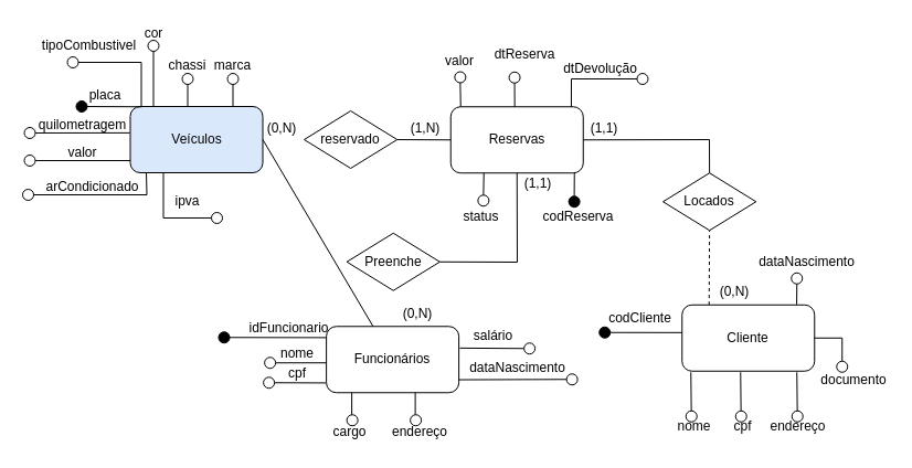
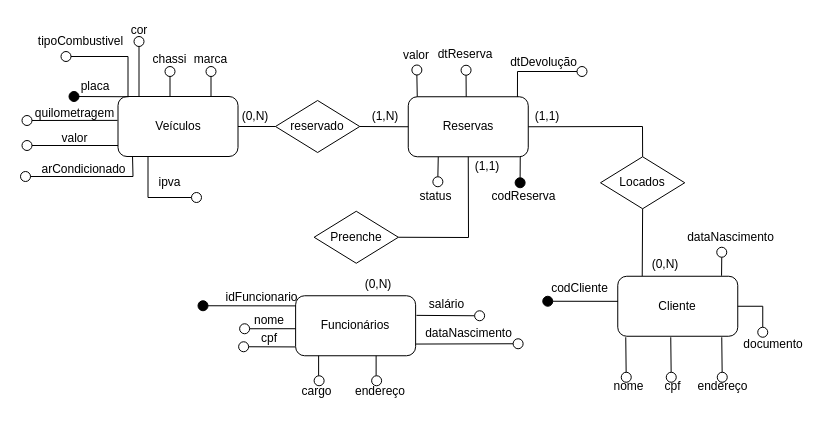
  <mxCell id="0" />
  <mxCell id="1" parent="0" />
- <mxCell id="2" value="Veículos" style="rounded=1;whiteSpace=wrap;html=1;fillColor=#dae8fc;" parent="1" vertex="1"><mxGeometry x="117.5" y="96" width="120" height="60" as="geometry" /></mxCell>
+ <mxCell id="2" value="Veículos" style="rounded=1;whiteSpace=wrap;html=1;" parent="1" vertex="1"><mxGeometry x="117.5" y="96" width="120" height="60" as="geometry" /></mxCell>
  <mxCell id="3" value="" style="endArrow=none;html=1;rounded=0;" parent="1" edge="1"><mxGeometry width="50" height="50" relative="1" as="geometry"><mxPoint x="127.5" y="96" as="sourcePoint" /><mxPoint x="69.5" y="56" as="targetPoint" /><Array as="points"><mxPoint x="127.5" y="56" /></Array></mxGeometry></mxCell>
  <mxCell id="4" value="placa" style="text;html=1;align=center;verticalAlign=middle;whiteSpace=wrap;rounded=0;" parent="1" vertex="1"><mxGeometry x="75" y="76" width="40" height="20" as="geometry" /></mxCell>
  <mxCell id="5" value="chassi" style="text;html=1;align=center;verticalAlign=middle;whiteSpace=wrap;rounded=0;" parent="1" vertex="1"><mxGeometry x="150" y="49" width="39" height="20" as="geometry" /></mxCell>
  <mxCell id="6" value="" style="endArrow=none;html=1;rounded=0;exitX=0.25;exitY=0;exitDx=0;exitDy=0;" parent="1" edge="1"><mxGeometry width="50" height="50" relative="1" as="geometry"><mxPoint x="169.5" y="96" as="sourcePoint" /><mxPoint x="169.5" y="76" as="targetPoint" /></mxGeometry></mxCell>
  <mxCell id="7" value="" style="ellipse;whiteSpace=wrap;html=1;aspect=fixed;" parent="1" vertex="1"><mxGeometry x="164.5" y="66" width="10" height="10" as="geometry" /></mxCell>
  <mxCell id="8" value="tipoCombustivel" style="text;html=1;align=center;verticalAlign=middle;whiteSpace=wrap;rounded=0;" parent="1" vertex="1"><mxGeometry x="49" y="26" width="63" height="30" as="geometry" /></mxCell>
  <mxCell id="9" value="ipva" style="text;html=1;align=center;verticalAlign=middle;whiteSpace=wrap;rounded=0;" parent="1" vertex="1"><mxGeometry x="150" y="172" width="39" height="20" as="geometry" /></mxCell>
  <mxCell id="10" value="" style="endArrow=none;html=1;rounded=0;entryX=0;entryY=0.5;entryDx=0;entryDy=0;exitX=0.25;exitY=1;exitDx=0;exitDy=0;" parent="1" source="2" target="11" edge="1"><mxGeometry width="50" height="50" relative="1" as="geometry"><mxPoint x="191" y="96" as="sourcePoint" /><mxPoint x="191" y="36" as="targetPoint" /><Array as="points"><mxPoint x="147.5" y="197" /></Array></mxGeometry></mxCell>
  <mxCell id="11" value="" style="ellipse;whiteSpace=wrap;html=1;aspect=fixed;" parent="1" vertex="1"><mxGeometry x="191" y="192" width="10" height="10" as="geometry" /></mxCell>
  <mxCell id="12" value="" style="endArrow=none;html=1;rounded=0;entryX=0.5;entryY=1;entryDx=0;entryDy=0;exitX=0.25;exitY=0;exitDx=0;exitDy=0;" parent="1" target="13" edge="1"><mxGeometry width="50" height="50" relative="1" as="geometry"><mxPoint x="138.5" y="96" as="sourcePoint" /><mxPoint x="138.5" y="36" as="targetPoint" /></mxGeometry></mxCell>
  <mxCell id="13" value="" style="ellipse;whiteSpace=wrap;html=1;aspect=fixed;" parent="1" vertex="1"><mxGeometry x="133.5" y="36" width="10" height="10" as="geometry" /></mxCell>
  <mxCell id="14" value="" style="ellipse;whiteSpace=wrap;html=1;aspect=fixed;" parent="1" vertex="1"><mxGeometry x="60.5" y="51" width="10" height="10" as="geometry" /></mxCell>
  <mxCell id="15" value="cor" style="text;html=1;align=center;verticalAlign=middle;whiteSpace=wrap;rounded=0;" parent="1" vertex="1"><mxGeometry x="123.5" y="20" width="30" height="20" as="geometry" /></mxCell>
  <mxCell id="16" value="marca" style="text;html=1;align=center;verticalAlign=middle;whiteSpace=wrap;rounded=0;" parent="1" vertex="1"><mxGeometry x="191" y="49" width="39" height="20" as="geometry" /></mxCell>
  <mxCell id="17" value="" style="endArrow=none;html=1;rounded=0;exitX=0.25;exitY=0;exitDx=0;exitDy=0;" parent="1" edge="1"><mxGeometry width="50" height="50" relative="1" as="geometry"><mxPoint x="210.5" y="96" as="sourcePoint" /><mxPoint x="210.5" y="76" as="targetPoint" /></mxGeometry></mxCell>
  <mxCell id="18" value="" style="ellipse;whiteSpace=wrap;html=1;aspect=fixed;" parent="1" vertex="1"><mxGeometry x="205.5" y="66" width="10" height="10" as="geometry" /></mxCell>
  <mxCell id="19" value="" style="endArrow=none;html=1;rounded=0;entryX=0;entryY=0.5;entryDx=0;entryDy=0;exitX=-0.004;exitY=0.398;exitDx=0;exitDy=0;exitPerimeter=0;" parent="1" source="2" target="20" edge="1"><mxGeometry width="50" height="50" relative="1" as="geometry"><mxPoint x="57.5" y="126" as="sourcePoint" /><mxPoint x="117.5" y="126" as="targetPoint" /></mxGeometry></mxCell>
  <mxCell id="20" value="" style="ellipse;whiteSpace=wrap;html=1;aspect=fixed;" parent="1" vertex="1"><mxGeometry x="21.5" y="115" width="10" height="10" as="geometry" /></mxCell>
  <mxCell id="21" value="quilometragem" style="text;html=1;align=center;verticalAlign=middle;whiteSpace=wrap;rounded=0;" parent="1" vertex="1"><mxGeometry x="40.5" y="100" width="67" height="26" as="geometry" /></mxCell>
  <mxCell id="22" value="" style="endArrow=none;html=1;rounded=0;entryX=0;entryY=0.5;entryDx=0;entryDy=0;exitX=-0.004;exitY=0.398;exitDx=0;exitDy=0;exitPerimeter=0;" parent="1" target="23" edge="1"><mxGeometry width="50" height="50" relative="1" as="geometry"><mxPoint x="117.5" y="145" as="sourcePoint" /><mxPoint x="117.5" y="151" as="targetPoint" /></mxGeometry></mxCell>
  <mxCell id="23" value="" style="ellipse;whiteSpace=wrap;html=1;aspect=fixed;" parent="1" vertex="1"><mxGeometry x="21.5" y="140" width="10" height="10" as="geometry" /></mxCell>
  <mxCell id="24" value="valor" style="text;html=1;align=center;verticalAlign=middle;whiteSpace=wrap;rounded=0;" parent="1" vertex="1"><mxGeometry x="40.5" y="125" width="67" height="26" as="geometry" /></mxCell>
  <mxCell id="25" value="" style="endArrow=none;html=1;rounded=0;entryX=0;entryY=0.5;entryDx=0;entryDy=0;exitX=0.121;exitY=0.993;exitDx=0;exitDy=0;exitPerimeter=0;" parent="1" source="2" target="26" edge="1"><mxGeometry width="50" height="50" relative="1" as="geometry"><mxPoint x="127.5" y="176" as="sourcePoint" /><mxPoint x="116" y="182" as="targetPoint" /><Array as="points"><mxPoint x="132.5" y="176" /></Array></mxGeometry></mxCell>
  <mxCell id="26" value="" style="ellipse;whiteSpace=wrap;html=1;aspect=fixed;" parent="1" vertex="1"><mxGeometry x="20" y="171" width="10" height="10" as="geometry" /></mxCell>
  <mxCell id="27" value="arCondicionado" style="text;html=1;align=center;verticalAlign=middle;whiteSpace=wrap;rounded=0;" parent="1" vertex="1"><mxGeometry x="39" y="156" width="88.5" height="26" as="geometry" /></mxCell>
  <mxCell id="28" value="Funcionários" style="rounded=1;whiteSpace=wrap;html=1;" parent="1" vertex="1"><mxGeometry x="295.12" y="295.25" width="120" height="60" as="geometry" /></mxCell>
  <mxCell id="29" value="dataNascimento" style="text;html=1;align=center;verticalAlign=middle;whiteSpace=wrap;rounded=0;" parent="1" vertex="1"><mxGeometry x="431.37" y="323.25" width="74.5" height="20" as="geometry" /></mxCell>
  <mxCell id="30" value="" style="endArrow=none;html=1;rounded=0;exitX=1.002;exitY=0.805;exitDx=0;exitDy=0;entryX=0;entryY=0.5;entryDx=0;entryDy=0;exitPerimeter=0;" parent="1" source="28" target="31" edge="1"><mxGeometry width="50" height="50" relative="1" as="geometry"><mxPoint x="393.62" y="295.25" as="sourcePoint" /><mxPoint x="393.62" y="275.25" as="targetPoint" /></mxGeometry></mxCell>
  <mxCell id="31" value="" style="ellipse;whiteSpace=wrap;html=1;aspect=fixed;" parent="1" vertex="1"><mxGeometry x="512.62" y="338.25" width="10" height="10" as="geometry" /></mxCell>
  <mxCell id="32" value="" style="ellipse;whiteSpace=wrap;html=1;aspect=fixed;fillStyle=solid;strokeColor=#000000;fillColor=#000000;" parent="1" vertex="1"><mxGeometry x="197.5" y="300.25" width="10" height="10" as="geometry" /></mxCell>
  <mxCell id="33" value="" style="endArrow=none;html=1;rounded=0;entryX=-0.001;entryY=0.169;entryDx=0;entryDy=0;entryPerimeter=0;" parent="1" source="32" target="28" edge="1"><mxGeometry width="50" height="50" relative="1" as="geometry"><mxPoint x="577.62" y="385.25" as="sourcePoint" /><mxPoint x="527.62" y="305.25" as="targetPoint" /></mxGeometry></mxCell>
  <mxCell id="34" value="idFuncionario" style="text;html=1;align=center;verticalAlign=middle;whiteSpace=wrap;rounded=0;" parent="1" vertex="1"><mxGeometry x="223.87" y="287.25" width="74.5" height="20" as="geometry" /></mxCell>
  <mxCell id="35" value="" style="endArrow=none;html=1;rounded=0;entryX=1;entryY=0.5;entryDx=0;entryDy=0;exitX=1.031;exitY=1.164;exitDx=0;exitDy=0;exitPerimeter=0;" parent="1" source="37" target="36" edge="1"><mxGeometry width="50" height="50" relative="1" as="geometry"><mxPoint x="290" y="328" as="sourcePoint" /><mxPoint x="238.26" y="327.522" as="targetPoint" /></mxGeometry></mxCell>
  <mxCell id="36" value="" style="ellipse;whiteSpace=wrap;html=1;aspect=fixed;" parent="1" vertex="1"><mxGeometry x="239.12" y="323.25" width="10" height="10" as="geometry" /></mxCell>
  <mxCell id="37" value="nome" style="text;html=1;align=center;verticalAlign=middle;whiteSpace=wrap;rounded=0;" parent="1" vertex="1"><mxGeometry x="244.12" y="314.25" width="49.5" height="12" as="geometry" /></mxCell>
  <mxCell id="38" value="" style="endArrow=none;html=1;rounded=0;entryX=1;entryY=0.5;entryDx=0;entryDy=0;exitX=-0.004;exitY=0.853;exitDx=0;exitDy=0;exitPerimeter=0;" parent="1" source="28" target="39" edge="1"><mxGeometry width="50" height="50" relative="1" as="geometry"><mxPoint x="290" y="351" as="sourcePoint" /><mxPoint x="238.26" y="345.522" as="targetPoint" /></mxGeometry></mxCell>
  <mxCell id="39" value="" style="ellipse;whiteSpace=wrap;html=1;aspect=fixed;" parent="1" vertex="1"><mxGeometry x="238.12" y="341.25" width="10" height="10" as="geometry" /></mxCell>
  <mxCell id="40" value="cpf" style="text;html=1;align=center;verticalAlign=middle;whiteSpace=wrap;rounded=0;" parent="1" vertex="1"><mxGeometry x="244.12" y="332.25" width="49.5" height="12" as="geometry" /></mxCell>
  <mxCell id="41" value="salário" style="text;html=1;align=center;verticalAlign=middle;whiteSpace=wrap;rounded=0;" parent="1" vertex="1"><mxGeometry x="425.62" y="294.25" width="41.37" height="20" as="geometry" /></mxCell>
  <mxCell id="42" value="" style="endArrow=none;html=1;rounded=0;exitX=1.007;exitY=0.327;exitDx=0;exitDy=0;exitPerimeter=0;entryX=0;entryY=0.5;entryDx=0;entryDy=0;" parent="1" source="28" target="43" edge="1"><mxGeometry width="50" height="50" relative="1" as="geometry"><mxPoint x="313.12" y="293.75" as="sourcePoint" /><mxPoint x="313.12" y="273.75" as="targetPoint" /></mxGeometry></mxCell>
  <mxCell id="43" value="" style="ellipse;whiteSpace=wrap;html=1;aspect=fixed;" parent="1" vertex="1"><mxGeometry x="474.12" y="310.25" width="10" height="10" as="geometry" /></mxCell>
  <mxCell id="44" value="" style="endArrow=none;html=1;rounded=0;exitX=0.25;exitY=0;exitDx=0;exitDy=0;" parent="1" edge="1"><mxGeometry width="50" height="50" relative="1" as="geometry"><mxPoint x="318.12" y="375.25" as="sourcePoint" /><mxPoint x="318.12" y="355.25" as="targetPoint" /></mxGeometry></mxCell>
  <mxCell id="45" value="" style="ellipse;whiteSpace=wrap;html=1;aspect=fixed;" parent="1" vertex="1"><mxGeometry x="313.62" y="375.25" width="10" height="10" as="geometry" /></mxCell>
  <mxCell id="46" value="cargo" style="text;html=1;align=center;verticalAlign=middle;whiteSpace=wrap;rounded=0;" parent="1" vertex="1"><mxGeometry x="295.37" y="381.25" width="42.5" height="20" as="geometry" /></mxCell>
  <mxCell id="47" value="" style="endArrow=none;html=1;rounded=0;exitX=0.25;exitY=0;exitDx=0;exitDy=0;" parent="1" edge="1"><mxGeometry width="50" height="50" relative="1" as="geometry"><mxPoint x="375.62" y="375.25" as="sourcePoint" /><mxPoint x="375.62" y="355.25" as="targetPoint" /></mxGeometry></mxCell>
  <mxCell id="48" value="" style="ellipse;whiteSpace=wrap;html=1;aspect=fixed;" parent="1" vertex="1"><mxGeometry x="371.12" y="375.25" width="10" height="10" as="geometry" /></mxCell>
  <mxCell id="49" value="endereço" style="text;html=1;align=center;verticalAlign=middle;whiteSpace=wrap;rounded=0;" parent="1" vertex="1"><mxGeometry x="350.87" y="381.25" width="57.75" height="20" as="geometry" /></mxCell>
  <mxCell id="50" value="valor" style="text;html=1;align=center;verticalAlign=middle;whiteSpace=wrap;rounded=0;" parent="1" vertex="1"><mxGeometry x="399.18" y="47" width="34.38" height="15" as="geometry" /></mxCell>
  <mxCell id="51" value="Cliente" style="rounded=1;whiteSpace=wrap;html=1;" parent="1" vertex="1"><mxGeometry x="617.25" y="275.75" width="120" height="60" as="geometry" /></mxCell>
  <mxCell id="52" value="dataNascimento" style="text;html=1;align=center;verticalAlign=middle;whiteSpace=wrap;rounded=0;" parent="1" vertex="1"><mxGeometry x="692.75" y="226.75" width="74.5" height="20" as="geometry" /></mxCell>
  <mxCell id="53" value="" style="endArrow=none;html=1;rounded=0;exitX=0.865;exitY=-0.008;exitDx=0;exitDy=0;exitPerimeter=0;entryX=0.5;entryY=1;entryDx=0;entryDy=0;" parent="1" source="51" target="54" edge="1"><mxGeometry width="50" height="50" relative="1" as="geometry"><mxPoint x="722.25" y="276.75" as="sourcePoint" /><mxPoint x="722.25" y="256.75" as="targetPoint" /></mxGeometry></mxCell>
  <mxCell id="54" value="" style="ellipse;whiteSpace=wrap;html=1;aspect=fixed;" parent="1" vertex="1"><mxGeometry x="716.25" y="246.75" width="10" height="10" as="geometry" /></mxCell>
  <mxCell id="55" value="" style="ellipse;whiteSpace=wrap;html=1;aspect=fixed;fillStyle=solid;strokeColor=#000000;fillColor=#000000;direction=south;" parent="1" vertex="1"><mxGeometry x="542.25" y="295.75" width="10" height="10" as="geometry" /></mxCell>
  <mxCell id="56" value="" style="endArrow=none;html=1;rounded=0;entryX=0.002;entryY=0.418;entryDx=0;entryDy=0;entryPerimeter=0;" parent="1" source="55" target="51" edge="1"><mxGeometry width="50" height="50" relative="1" as="geometry"><mxPoint x="641.75" y="367.75" as="sourcePoint" /><mxPoint x="547.25" y="346.75" as="targetPoint" /></mxGeometry></mxCell>
  <mxCell id="57" value="codCliente" style="text;html=1;align=center;verticalAlign=middle;whiteSpace=wrap;rounded=0;" parent="1" vertex="1"><mxGeometry x="542.25" y="277.75" width="74.5" height="20" as="geometry" /></mxCell>
  <mxCell id="58" value="nome" style="text;html=1;align=center;verticalAlign=middle;whiteSpace=wrap;rounded=0;" parent="1" vertex="1"><mxGeometry x="605" y="377.75" width="47.25" height="16" as="geometry" /></mxCell>
  <mxCell id="59" value="" style="endArrow=none;html=1;rounded=0;exitX=0.25;exitY=1;exitDx=0;exitDy=0;" parent="1" edge="1"><mxGeometry width="50" height="50" relative="1" as="geometry"><mxPoint x="625.25" y="336.75" as="sourcePoint" /><mxPoint x="625.75" y="381.75" as="targetPoint" /></mxGeometry></mxCell>
  <mxCell id="60" value="" style="ellipse;whiteSpace=wrap;html=1;aspect=fixed;" parent="1" vertex="1"><mxGeometry x="620.75" y="371.75" width="10" height="10" as="geometry" /></mxCell>
  <mxCell id="61" value="cpf" style="text;html=1;align=center;verticalAlign=middle;whiteSpace=wrap;rounded=0;" parent="1" vertex="1"><mxGeometry x="648.5" y="377.75" width="47.25" height="16" as="geometry" /></mxCell>
  <mxCell id="62" value="" style="endArrow=none;html=1;rounded=0;exitX=0.25;exitY=1;exitDx=0;exitDy=0;" parent="1" edge="1"><mxGeometry width="50" height="50" relative="1" as="geometry"><mxPoint x="670.25" y="336.75" as="sourcePoint" /><mxPoint x="670.75" y="381.75" as="targetPoint" /></mxGeometry></mxCell>
  <mxCell id="63" value="" style="ellipse;whiteSpace=wrap;html=1;aspect=fixed;" parent="1" vertex="1"><mxGeometry x="665.75" y="371.75" width="10" height="10" as="geometry" /></mxCell>
  <mxCell id="64" value="" style="endArrow=none;html=1;rounded=0;exitX=0.25;exitY=1;exitDx=0;exitDy=0;" parent="1" edge="1"><mxGeometry width="50" height="50" relative="1" as="geometry"><mxPoint x="721.25" y="336.75" as="sourcePoint" /><mxPoint x="721.75" y="381.75" as="targetPoint" /></mxGeometry></mxCell>
  <mxCell id="65" value="" style="ellipse;whiteSpace=wrap;html=1;aspect=fixed;" parent="1" vertex="1"><mxGeometry x="716.75" y="371.75" width="10" height="10" as="geometry" /></mxCell>
  <mxCell id="66" value="endereço" style="text;html=1;align=center;verticalAlign=middle;whiteSpace=wrap;rounded=0;" parent="1" vertex="1"><mxGeometry x="698.63" y="377.75" width="47.25" height="16" as="geometry" /></mxCell>
  <mxCell id="67" value="" style="endArrow=none;html=1;rounded=0;exitX=1;exitY=0.5;exitDx=0;exitDy=0;entryX=0.5;entryY=0;entryDx=0;entryDy=0;" parent="1" source="51" target="68" edge="1"><mxGeometry width="50" height="50" relative="1" as="geometry"><mxPoint x="747.25" y="309.75" as="sourcePoint" /><mxPoint x="770.37" y="342.25" as="targetPoint" /><Array as="points"><mxPoint x="762.25" y="305.75" /></Array></mxGeometry></mxCell>
  <mxCell id="68" value="" style="ellipse;whiteSpace=wrap;html=1;aspect=fixed;" parent="1" vertex="1"><mxGeometry x="757.25" y="326.75" width="10" height="10" as="geometry" /></mxCell>
  <mxCell id="69" value="documento" style="text;html=1;align=center;verticalAlign=middle;whiteSpace=wrap;rounded=0;" parent="1" vertex="1"><mxGeometry x="743.25" y="336.25" width="60" height="16" as="geometry" /></mxCell>
  <mxCell id="70" value="" style="ellipse;whiteSpace=wrap;html=1;aspect=fixed;fillStyle=solid;strokeColor=#000000;fillColor=#000000;" parent="1" vertex="1"><mxGeometry x="514.62" y="177.25" width="10" height="10" as="geometry" /></mxCell>
  <mxCell id="71" value="" style="endArrow=none;html=1;rounded=0;entryX=0.75;entryY=1;entryDx=0;entryDy=0;" parent="1" source="70" edge="1"><mxGeometry width="50" height="50" relative="1" as="geometry"><mxPoint x="600.12" y="251.25" as="sourcePoint" /><mxPoint x="519.75" y="155.25" as="targetPoint" /></mxGeometry></mxCell>
  <mxCell id="72" value="codReserva" style="text;html=1;align=center;verticalAlign=middle;whiteSpace=wrap;rounded=0;" parent="1" vertex="1"><mxGeometry x="486.12" y="186.25" width="74.5" height="20" as="geometry" /></mxCell>
  <mxCell id="73" value="" style="endArrow=none;html=1;rounded=0;exitX=0.25;exitY=1;exitDx=0;exitDy=0;entryX=0.5;entryY=0;entryDx=0;entryDy=0;" parent="1" source="78" target="74" edge="1"><mxGeometry width="50" height="50" relative="1" as="geometry"><mxPoint x="443.12" y="136.5" as="sourcePoint" /><mxPoint x="441.37" y="186.25" as="targetPoint" /></mxGeometry></mxCell>
  <mxCell id="74" value="" style="ellipse;whiteSpace=wrap;html=1;aspect=fixed;" parent="1" vertex="1"><mxGeometry x="432.37" y="176.25" width="10" height="10" as="geometry" /></mxCell>
  <mxCell id="75" value="status" style="text;html=1;align=center;verticalAlign=middle;whiteSpace=wrap;rounded=0;" parent="1" vertex="1"><mxGeometry x="398.12" y="186.25" width="74.5" height="20" as="geometry" /></mxCell>
  <mxCell id="76" value="" style="ellipse;whiteSpace=wrap;html=1;aspect=fixed;fillStyle=solid;strokeColor=#000000;fillColor=#000000;" parent="1" vertex="1"><mxGeometry x="68.5" y="91" width="10" height="10" as="geometry" /></mxCell>
  <mxCell id="77" value="" style="endArrow=none;html=1;rounded=0;entryX=0.088;entryY=0.004;entryDx=0;entryDy=0;entryPerimeter=0;exitX=0;exitY=1;exitDx=0;exitDy=0;" parent="1" source="4" target="2" edge="1"><mxGeometry width="50" height="50" relative="1" as="geometry"><mxPoint x="179" y="176" as="sourcePoint" /><mxPoint x="128" y="96" as="targetPoint" /></mxGeometry></mxCell>
  <mxCell id="78" value="Reservas" style="rounded=1;whiteSpace=wrap;html=1;" parent="1" vertex="1"><mxGeometry x="407.75" y="96.25" width="120" height="60" as="geometry" /></mxCell>
  <mxCell id="79" value="reservado" style="rhombus;whiteSpace=wrap;html=1;" parent="1" vertex="1"><mxGeometry x="274.99" y="100" width="84.25" height="52" as="geometry" /></mxCell>
- <mxCell id="80" value="" style="endArrow=none;html=1;rounded=0;exitX=1;exitY=0.5;exitDx=0;exitDy=0;" parent="1" source="2" target="28" edge="1"><mxGeometry width="50" height="50" relative="1" as="geometry"><mxPoint x="220.5" y="106" as="sourcePoint" /><mxPoint x="220.5" y="86" as="targetPoint" /></mxGeometry></mxCell>
+ <mxCell id="80" value="" style="endArrow=none;html=1;rounded=0;exitX=1;exitY=0.5;exitDx=0;exitDy=0;entryX=0;entryY=0.5;entryDx=0;entryDy=0;" parent="1" source="2" target="79" edge="1"><mxGeometry width="50" height="50" relative="1" as="geometry"><mxPoint x="220.5" y="106" as="sourcePoint" /><mxPoint x="220.5" y="86" as="targetPoint" /></mxGeometry></mxCell>
  <mxCell id="81" value="" style="endArrow=none;html=1;rounded=0;exitX=1;exitY=0.5;exitDx=0;exitDy=0;entryX=0;entryY=0.5;entryDx=0;entryDy=0;" parent="1" source="79" target="78" edge="1"><mxGeometry width="50" height="50" relative="1" as="geometry"><mxPoint x="248" y="136" as="sourcePoint" /><mxPoint x="280" y="136" as="targetPoint" /></mxGeometry></mxCell>
  <mxCell id="82" value="(0,N)" style="text;html=1;align=center;verticalAlign=middle;whiteSpace=wrap;rounded=0;" parent="1" vertex="1"><mxGeometry x="236" y="106" width="38" height="20" as="geometry" /></mxCell>
  <mxCell id="83" value="(1,N&lt;span style=&quot;background-color: initial;&quot;&gt;)&lt;/span&gt;" style="text;html=1;align=center;verticalAlign=middle;whiteSpace=wrap;rounded=0;" parent="1" vertex="1"><mxGeometry x="365.62" y="106" width="38" height="20" as="geometry" /></mxCell>
  <mxCell id="84" value="Locados" style="rhombus;whiteSpace=wrap;html=1;" parent="1" vertex="1"><mxGeometry x="600" y="156.25" width="84.25" height="52" as="geometry" /></mxCell>
  <mxCell id="85" value="" style="endArrow=none;html=1;rounded=0;exitX=0.5;exitY=0;exitDx=0;exitDy=0;entryX=1;entryY=0.5;entryDx=0;entryDy=0;" parent="1" source="84" target="78" edge="1"><mxGeometry width="50" height="50" relative="1" as="geometry"><mxPoint x="731" y="285" as="sourcePoint" /><mxPoint x="731" y="267" as="targetPoint" /><Array as="points"><mxPoint x="642" y="126" /></Array></mxGeometry></mxCell>
- <mxCell id="86" value="" style="endArrow=none;html=1;rounded=0;exitX=0.204;exitY=-0.003;exitDx=0;exitDy=0;entryX=0.5;entryY=1;entryDx=0;entryDy=0;exitPerimeter=0;dashed=1;" parent="1" source="51" target="84" edge="1"><mxGeometry width="50" height="50" relative="1" as="geometry"><mxPoint x="731" y="285" as="sourcePoint" /><mxPoint x="731" y="267" as="targetPoint" /></mxGeometry></mxCell>
+ <mxCell id="86" value="" style="endArrow=none;html=1;rounded=0;exitX=0.204;exitY=-0.003;exitDx=0;exitDy=0;entryX=0.5;entryY=1;entryDx=0;entryDy=0;exitPerimeter=0;" parent="1" source="51" target="84" edge="1"><mxGeometry width="50" height="50" relative="1" as="geometry"><mxPoint x="731" y="285" as="sourcePoint" /><mxPoint x="731" y="267" as="targetPoint" /></mxGeometry></mxCell>
  <mxCell id="87" value="Preenche" style="rhombus;whiteSpace=wrap;html=1;" parent="1" vertex="1"><mxGeometry x="313.62" y="210.75" width="84.25" height="52" as="geometry" /></mxCell>
  <mxCell id="88" value="" style="endArrow=none;html=1;rounded=0;exitX=1;exitY=0.5;exitDx=0;exitDy=0;entryX=0.5;entryY=1;entryDx=0;entryDy=0;" parent="1" source="87" target="78" edge="1"><mxGeometry width="50" height="50" relative="1" as="geometry"><mxPoint x="652" y="286" as="sourcePoint" /><mxPoint x="652" y="218" as="targetPoint" /><Array as="points"><mxPoint x="468" y="237" /></Array></mxGeometry></mxCell>
  <mxCell id="89" value="(0,N)" style="text;html=1;align=center;verticalAlign=middle;whiteSpace=wrap;rounded=0;" parent="1" vertex="1"><mxGeometry x="359.24" y="274.25" width="38" height="20" as="geometry" /></mxCell>
  <mxCell id="90" value="(1,1)" style="text;html=1;align=center;verticalAlign=middle;whiteSpace=wrap;rounded=0;" parent="1" vertex="1"><mxGeometry x="467.87" y="156" width="38" height="20" as="geometry" /></mxCell>
  <mxCell id="91" value="(1,1)" style="text;html=1;align=center;verticalAlign=middle;whiteSpace=wrap;rounded=0;" parent="1" vertex="1"><mxGeometry x="528.25" y="106" width="38" height="20" as="geometry" /></mxCell>
  <mxCell id="92" value="(0,N)" style="text;html=1;align=center;verticalAlign=middle;whiteSpace=wrap;rounded=0;" parent="1" vertex="1"><mxGeometry x="646.25" y="254.25" width="38" height="20" as="geometry" /></mxCell>
  <mxCell id="93" value="" style="endArrow=none;html=1;rounded=0;exitX=0.25;exitY=0;exitDx=0;exitDy=0;entryX=0.5;entryY=1;entryDx=0;entryDy=0;" edge="1" parent="1" target="94"><mxGeometry width="50" height="50" relative="1" as="geometry"><mxPoint x="416.75" y="96.25" as="sourcePoint" /><mxPoint x="407.12" y="74.5" as="targetPoint" /></mxGeometry></mxCell>
  <mxCell id="94" value="" style="ellipse;whiteSpace=wrap;html=1;aspect=fixed;" vertex="1" parent="1"><mxGeometry x="411.37" y="64.5" width="10" height="10" as="geometry" /></mxCell>
- <mxCell id="95" value="dtReserva" style="text;html=1;align=center;verticalAlign=middle;whiteSpace=wrap;rounded=0;" vertex="1" parent="1"><mxGeometry x="458.37" y="41.25" width="34.38" height="15" as="geometry" /></mxCell>
+ <mxCell id="95" value="dtReserva" style="text;html=1;align=center;verticalAlign=middle;whiteSpace=wrap;rounded=0;" vertex="1" parent="1"><mxGeometry x="448.37" y="46.25" width="34.38" height="15" as="geometry" /></mxCell>
  <mxCell id="96" value="" style="endArrow=none;html=1;rounded=0;exitX=0.558;exitY=0;exitDx=0;exitDy=0;entryX=0.5;entryY=1;entryDx=0;entryDy=0;exitPerimeter=0;" edge="1" parent="1" target="97"><mxGeometry width="50" height="50" relative="1" as="geometry"><mxPoint x="465.71" y="96.25" as="sourcePoint" /><mxPoint x="456.31" y="74.75" as="targetPoint" /></mxGeometry></mxCell>
  <mxCell id="97" value="" style="ellipse;whiteSpace=wrap;html=1;aspect=fixed;" vertex="1" parent="1"><mxGeometry x="460.56" y="64.75" width="10" height="10" as="geometry" /></mxCell>
  <mxCell id="98" value="" style="endArrow=none;html=1;rounded=0;exitX=0.91;exitY=0.003;exitDx=0;exitDy=0;entryX=0;entryY=0.5;entryDx=0;entryDy=0;exitPerimeter=0;" edge="1" parent="1" target="99" source="78"><mxGeometry width="50" height="50" relative="1" as="geometry"><mxPoint x="516.71" y="95.25" as="sourcePoint" /><mxPoint x="507.31" y="73.75" as="targetPoint" /><Array as="points"><mxPoint x="517" y="71" /></Array></mxGeometry></mxCell>
  <mxCell id="99" value="" style="ellipse;whiteSpace=wrap;html=1;aspect=fixed;" vertex="1" parent="1"><mxGeometry x="576.5" y="66" width="10" height="10" as="geometry" /></mxCell>
  <mxCell id="100" value="dtDevolução" style="text;html=1;align=center;verticalAlign=middle;whiteSpace=wrap;rounded=0;" vertex="1" parent="1"><mxGeometry x="500" y="56" width="86.5" height="12" as="geometry" /></mxCell>
